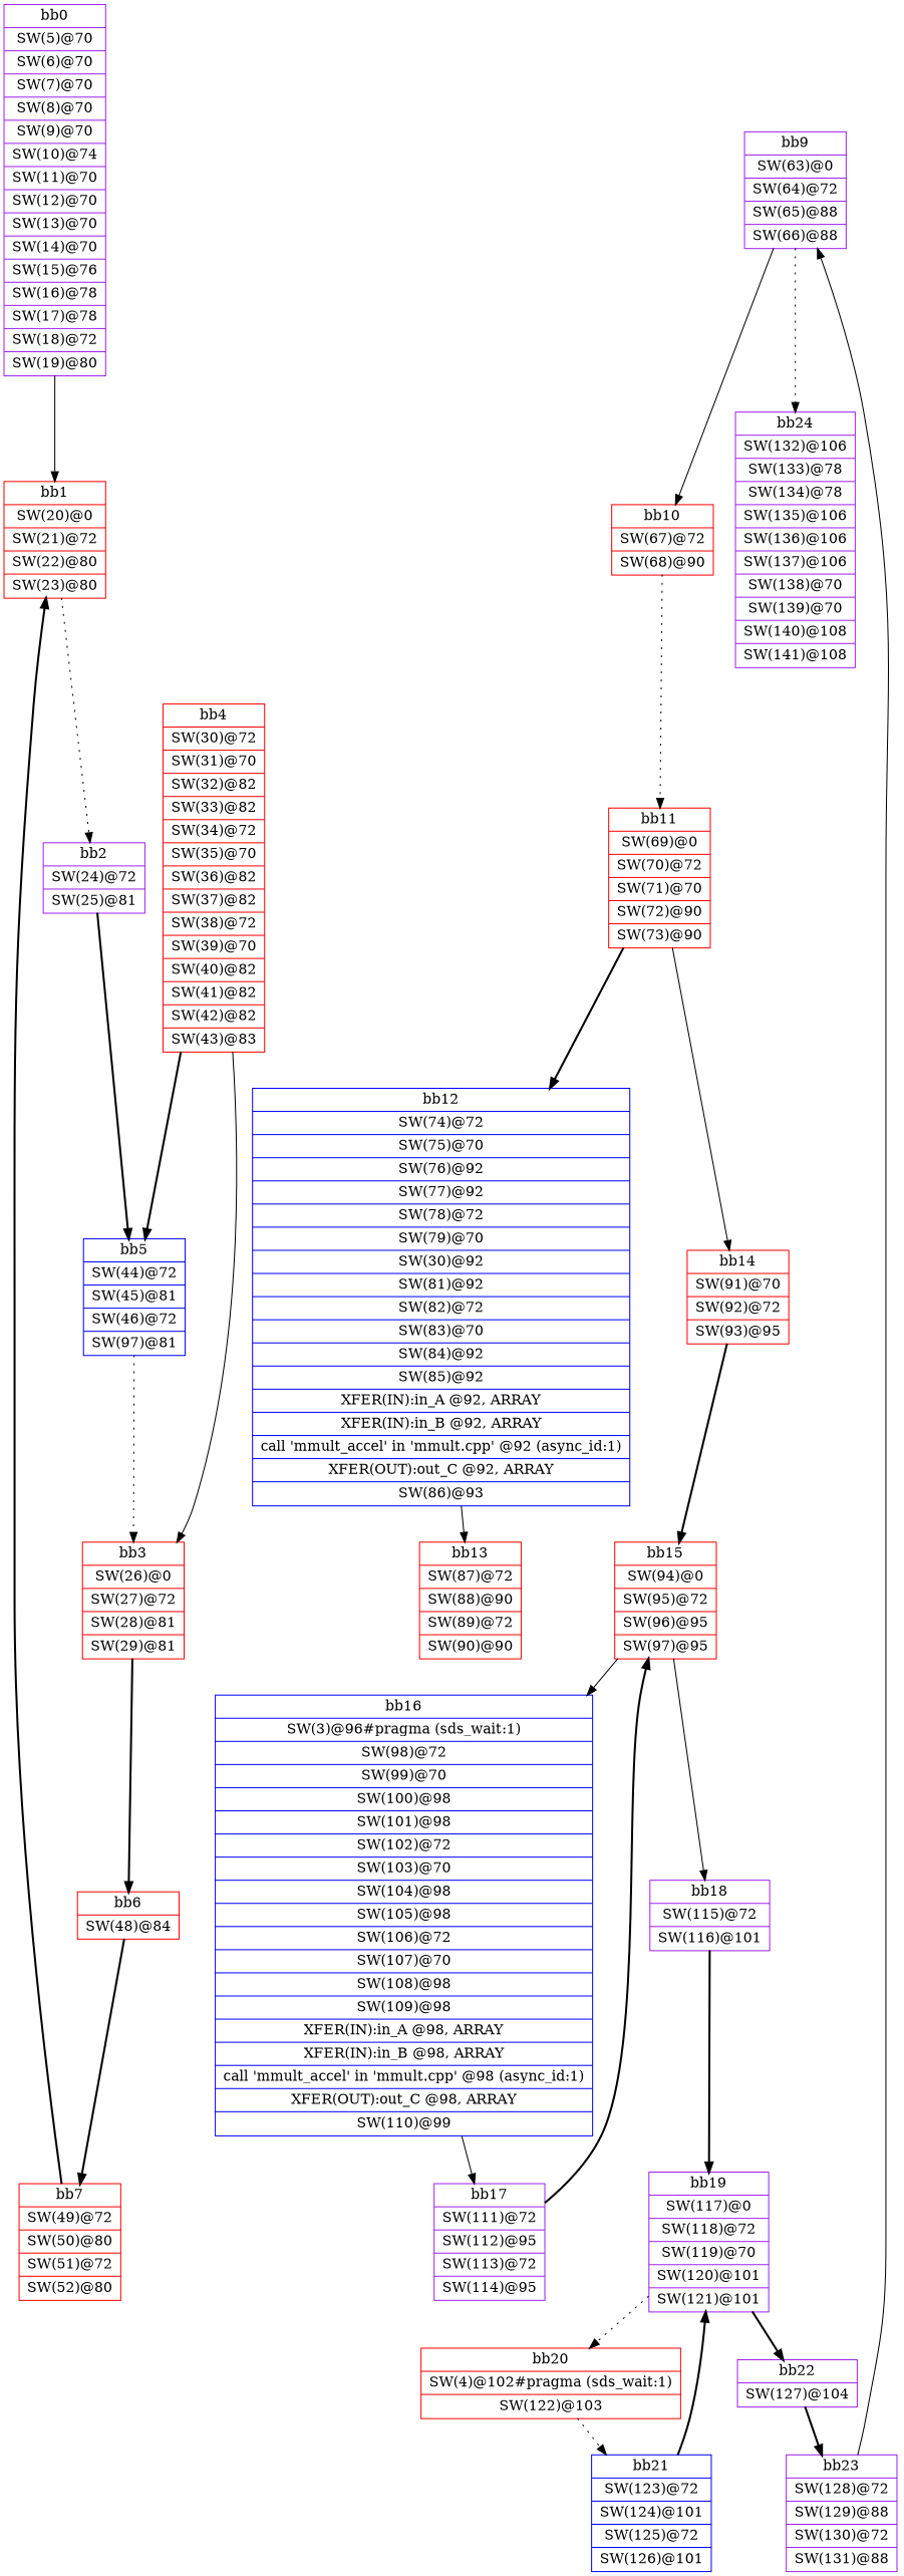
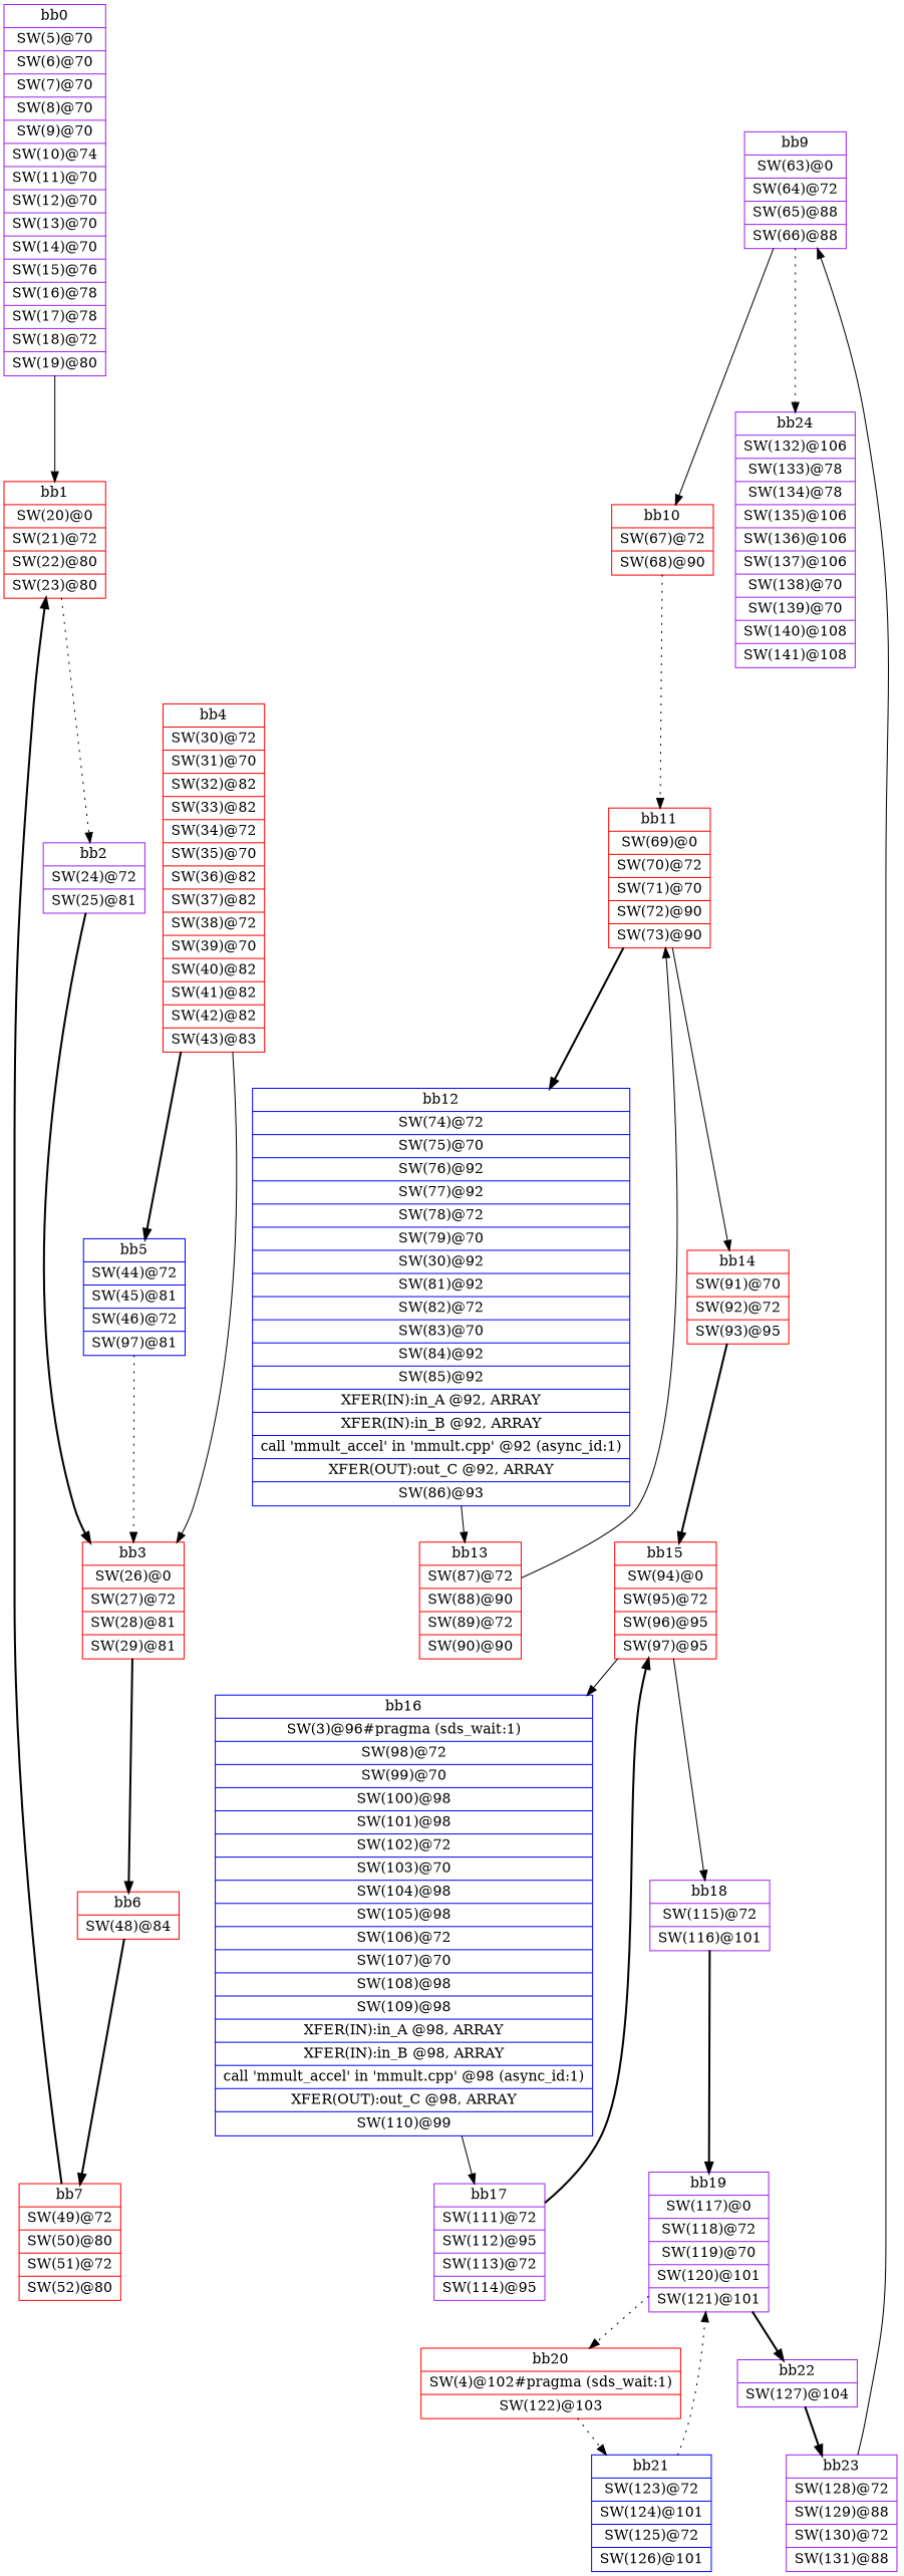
  digraph {
    node [color=red shape=record]
    edge [style=bold]
    n1 [color=purple label="{bb0|<x0x3834820>SW(5)@70\n|<x0x3834690>SW(6)@70\n|<x0x38319d0>SW(7)@70\n|<x0x3831bf0>SW(8)@70\n|<x0x3831e10>SW(9)@70\n|<x0x3832030>SW(10)@74\n|<x0x3832250>SW(11)@70\n|<x0x3832460>SW(12)@70\n|<x0x3832670>SW(13)@70\n|<x0x3832880>SW(14)@70\n|<x0x3832a90>SW(15)@76\n|<x0x3832cd0>SW(16)@78\n|<x0x3832ed0>SW(17)@78\n|<x0x38330e0>SW(18)@72\n|<x0x38332f0>SW(19)@80\n}"]
    n2 [label="{bb1|<x0x3833630>SW(20)@0\n|<x0x382d7f0>SW(21)@72\n|<x0x382d9d0>SW(22)@80\n|<x0x382dbd0>SW(23)@80\n}"]
    n3 [color=purple label="{bb2|<x0x3833550>SW(24)@72\n|<x0x382e170>SW(25)@81\n}"]
    n4 [label="{bb3|<x0x382e450>SW(26)@0\n|<x0x382e600>SW(27)@72\n|<x0x382e840>SW(28)@81\n|<x0x382ea40>SW(29)@81\n}"]
    n5 [label="{bb6|<x0x3837880>SW(48)@84\n}"]
    n6 [label="{bb4|<x0x382ee10>SW(30)@72\n|<x0x382f040>SW(31)@70\n|<x0x382f250>SW(32)@82\n|<x0x382f460>SW(33)@82\n|<x0x382f660>SW(34)@72\n|<x0x382f870>SW(35)@70\n|<x0x3835e40>SW(36)@82\n|<x0x3836050>SW(37)@82\n|<x0x3836250>SW(38)@72\n|<x0x3836460>SW(39)@70\n|<x0x3836670>SW(40)@82\n|<x0x3836880>SW(41)@82\n|<x0x3836a80>SW(42)@82\n|<x0x3836cb0>SW(43)@83\n}"]
    n7 [color=blue label="{bb5|<x0x3836f90>SW(44)@72\n|<x0x3837170>SW(45)@81\n|<x0x3837370>SW(46)@72\n|<x0x38375a0>SW(97)@81\n}"]
    n8 [label="{bb7|<x0x3837bb0>SW(49)@72\n|<x0x3837e00>SW(50)@80\n|<x0x3838000>SW(51)@72\n|<x0x3838210>SW(52)@80\n}"]
    n9 [color=purple label="{bb9|<x0x3839be0>SW(63)@0\n|<x0x3839d90>SW(64)@72\n|<x0x3839fd0>SW(65)@88\n|<x0x383a1d0>SW(66)@88\n}"]
    n10 [label="{bb10|<x0x383a4d0>SW(67)@72\n|<x0x383a720>SW(68)@90\n}"]
    n11 [color=purple label="{bb24|<x0x3843bf0>SW(132)@106\n|<x0x3843e30>SW(133)@78\n|<x0x3844060>SW(134)@78\n|<x0x3844270>SW(135)@106\n|<x0x3844470>SW(136)@106\n|<x0x3844670>SW(137)@106\n|<x0x38448b0>SW(138)@70\n|<x0x3844ac0>SW(139)@70\n|<x0x3844cd0>SW(140)@108\n|<x0x3844f00>SW(141)@108\n}"]
    n12 [label="{bb11|<x0x383aa00>SW(69)@0\n|<x0x383abb0>SW(70)@72\n|<x0x383adf0>SW(71)@70\n|<x0x383b000>SW(72)@90\n|<x0x383b2a0>SW(73)@90\n}"]
    n13 [color=blue label="{bb12|<x0x383b5a0>SW(74)@72\n|<x0x383b780>SW(75)@70\n|<x0x383b990>SW(76)@92\n|<x0x383bba0>SW(77)@92\n|<x0x383bda0>SW(78)@72\n|<x0x383bfb0>SW(79)@70\n|<x0x383c1c0>SW(30)@92\n|<x0x383c3d0>SW(81)@92\n|<x0x383c5d0>SW(82)@72\n|<x0x383c7e0>SW(83)@70\n|<x0x383c9f0>SW(84)@92\n|<x0x383cc00>SW(85)@92\n|<x0x3846260>XFER(IN):in_A @92, ARRAY\n|<x0x3846340>XFER(IN):in_B @92, ARRAY\n|<x0x3826290>call 'mmult_accel' in 'mmult.cpp' @92 (async_id:1)\n|<x0x3846420>XFER(OUT):out_C @92, ARRAY\n|<x0x383ce20>SW(86)@93\n}"]
    n14 [label="{bb14|<x0x383dad0>SW(91)@70\n|<x0x383dcb0>SW(92)@72\n|<x0x383dee0>SW(93)@95\n}"]
    n15 [label="{bb13|<x0x383d100>SW(87)@72\n|<x0x383d350>SW(88)@90\n|<x0x383d550>SW(89)@72\n|<x0x383d7f0>SW(90)@90\n}"]
    n16 [label="{bb15|<x0x383e1c0>SW(94)@0\n|<x0x383e370>SW(95)@72\n|<x0x383e5b0>SW(96)@95\n|<x0x383e7b0>SW(97)@95\n}"]
    n17 [color=blue label="{bb16|<x0x382d2e0>SW(3)@96#pragma (sds_wait:1)\n|<x0x38384d0>SW(98)@72\n|<x0x383eff0>SW(99)@70\n|<x0x383f1c0>SW(100)@98\n|<x0x383f3d0>SW(101)@98\n|<x0x383f5d0>SW(102)@72\n|<x0x383f7e0>SW(103)@70\n|<x0x383f9f0>SW(104)@98\n|<x0x383fc80>SW(105)@98\n|<x0x383fe80>SW(106)@72\n|<x0x3840090>SW(107)@70\n|<x0x38402a0>SW(108)@98\n|<x0x38404b0>SW(109)@98\n|<x0x3846530>XFER(IN):in_A @98, ARRAY\n|<x0x3846640>XFER(IN):in_B @98, ARRAY\n|<x0x3823170>call 'mmult_accel' in 'mmult.cpp' @98 (async_id:1)\n|<x0x3846750>XFER(OUT):out_C @98, ARRAY\n|<x0x38406d0>SW(110)@99\n}"]
    n18 [color=purple label="{bb18|<x0x38412a0>SW(115)@72\n|<x0x38414f0>SW(116)@101\n}"]
    n19 [color=purple label="{bb17|<x0x38409b0>SW(111)@72\n|<x0x3840b90>SW(112)@95\n|<x0x3840d90>SW(113)@72\n|<x0x3840fc0>SW(114)@95\n}"]
    n20 [color=purple label="{bb19|<x0x38417d0>SW(117)@0\n|<x0x3841980>SW(118)@72\n|<x0x3841bc0>SW(119)@70\n|<x0x3841dd0>SW(120)@101\n|<x0x3841fd0>SW(121)@101\n}"]
    n21 [label="{bb20|<x0x382ff50>SW(4)@102#pragma (sds_wait:1)\n|<x0x38422f0>SW(122)@103\n}"]
    n22 [color=purple label="{bb22|<x0x3842ff0>SW(127)@104\n}"]
    n23 [color=blue label="{bb21|<x0x3842620>SW(123)@72\n|<x0x3842870>SW(124)@101\n|<x0x3842ae0>SW(125)@72\n|<x0x3842d10>SW(126)@101\n}"]
    n24 [color=purple label="{bb23|<x0x3843320>SW(128)@72\n|<x0x3843500>SW(129)@88\n|<x0x3843700>SW(130)@72\n|<x0x3843910>SW(131)@88\n}"]
    n1 -> n2 [style=solid]
    n2 -> n3 [style=dotted]
-   n3 -> n7
+   n3 -> n4
    n4 -> n5
    n5 -> n8
    n6 -> n4 [style=solid]
    n6 -> n7
    n7 -> n4 [style=dotted]
    n8 -> n2
    n9 -> n10 [style=solid]
    n9 -> n11 [style=dotted]
    n10 -> n12 [style=dotted]
    n12 -> n13
    n12 -> n14 [style=solid]
    n13 -> n15 [style=solid]
    n14 -> n16
+   n15 -> n12 [style=solid]
    n16 -> n17 [style=solid]
    n16 -> n18 [style=solid]
    n17 -> n19 [style=solid]
    n18 -> n20
    n19 -> n16
    n20 -> n21 [style=dotted]
    n20 -> n22
    n21 -> n23 [style=dotted]
    n22 -> n24
-   n23 -> n20
+   n23 -> n20 [style=dotted]
    n24 -> n9 [style=solid]
  }
